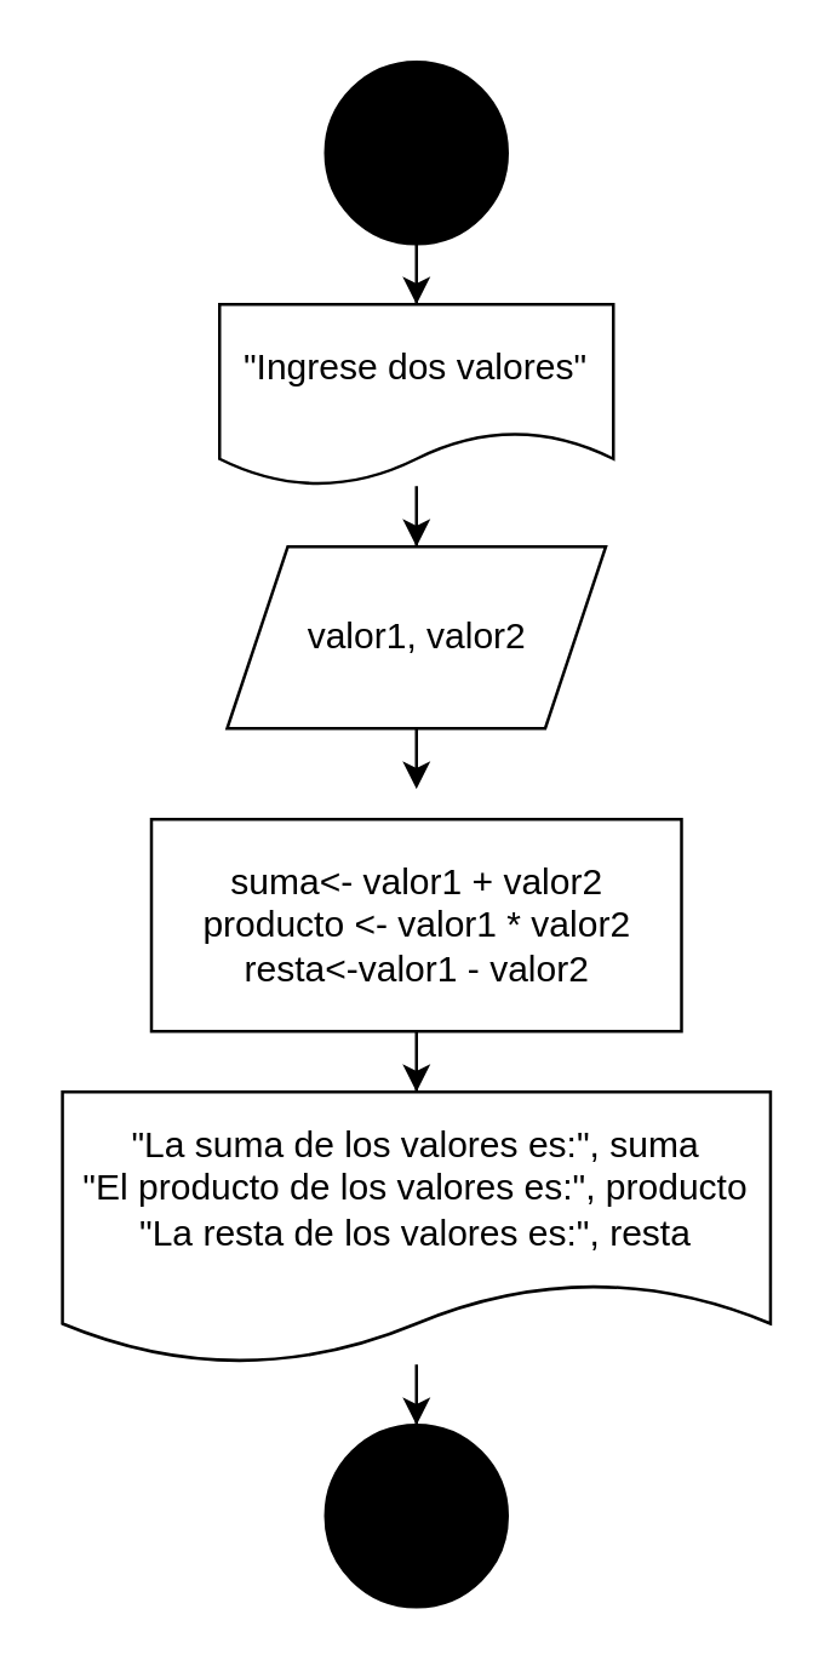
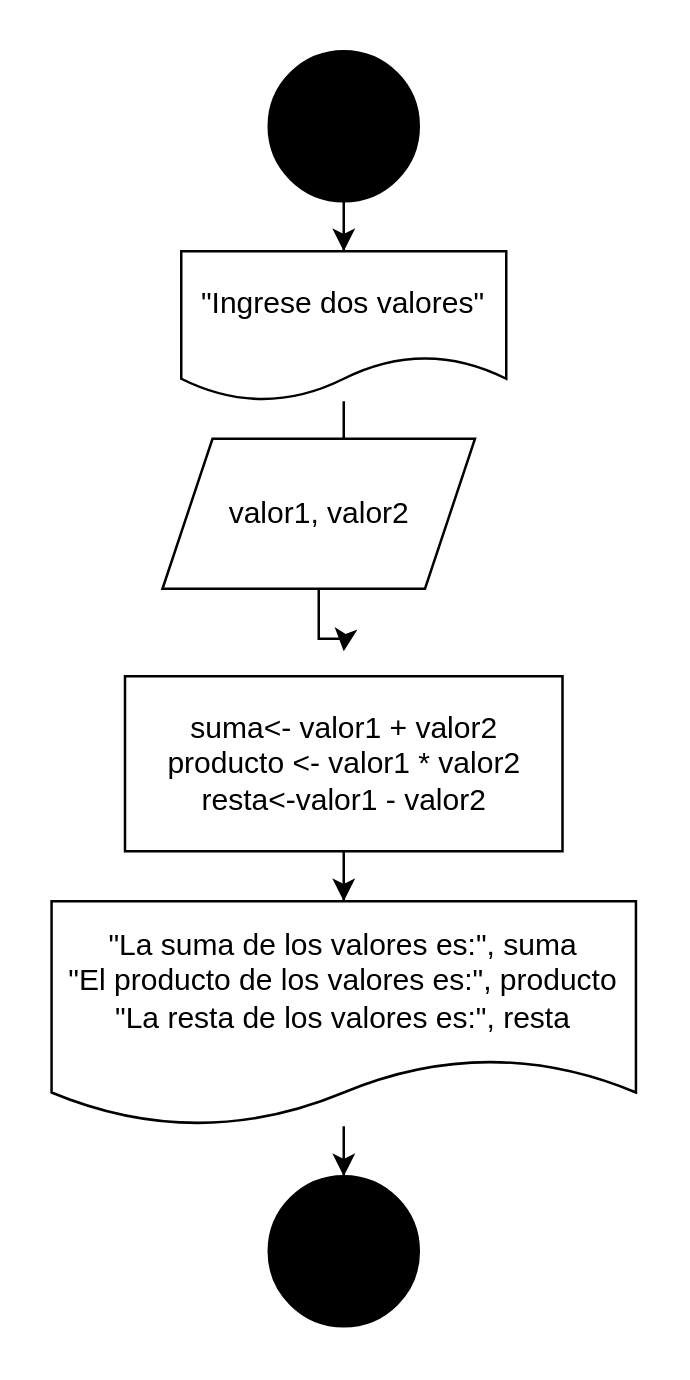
  <mxCell id="0" />
  <mxCell id="1" parent="0" />
  <mxCell id="2" style="edgeStyle=orthogonalEdgeStyle;rounded=0;orthogonalLoop=1;jettySize=auto;html=1;entryX=0.5;entryY=0;entryDx=0;entryDy=0;" edge="1" parent="1" source="3" target="5"><mxGeometry relative="1" as="geometry" /></mxCell>
  <mxCell id="3" value="" style="ellipse;whiteSpace=wrap;html=1;aspect=fixed;fillColor=#000000;" vertex="1" parent="1"><mxGeometry x="107" y="20" width="60" height="60" as="geometry" /></mxCell>
  <mxCell id="4" style="edgeStyle=orthogonalEdgeStyle;rounded=0;orthogonalLoop=1;jettySize=auto;html=1;entryX=0.5;entryY=0;entryDx=0;entryDy=0;" edge="1" parent="1" source="5" target="7"><mxGeometry relative="1" as="geometry" /></mxCell>
  <mxCell id="5" value="&quot;Ingrese dos valores&quot;" style="shape=document;whiteSpace=wrap;html=1;boundedLbl=1;" vertex="1" parent="1"><mxGeometry x="72" y="100" width="130" height="60" as="geometry" /></mxCell>
  <mxCell id="6" style="edgeStyle=orthogonalEdgeStyle;rounded=0;orthogonalLoop=1;jettySize=auto;html=1;" edge="1" parent="1" source="7"><mxGeometry relative="1" as="geometry"><mxPoint x="137" y="260" as="targetPoint" /></mxGeometry></mxCell>
- <mxCell id="7" value="valor1, valor2" style="shape=parallelogram;perimeter=parallelogramPerimeter;whiteSpace=wrap;html=1;fixedSize=1;" vertex="1" parent="1"><mxGeometry x="74.5" y="180" width="125" height="60" as="geometry" /></mxCell>
+ <mxCell id="7" value="valor1, valor2" style="shape=parallelogram;perimeter=parallelogramPerimeter;whiteSpace=wrap;html=1;fixedSize=1;" vertex="1" parent="1"><mxGeometry x="64.5" y="175" width="125" height="60" as="geometry" /></mxCell>
  <mxCell id="8" style="edgeStyle=orthogonalEdgeStyle;rounded=0;orthogonalLoop=1;jettySize=auto;html=1;entryX=0.5;entryY=0;entryDx=0;entryDy=0;" edge="1" parent="1" source="9" target="12"><mxGeometry relative="1" as="geometry" /></mxCell>
  <mxCell id="9" value="suma&amp;lt;- valor1 + valor2&lt;br&gt;producto &amp;lt;- valor1 * valor2&lt;br&gt;resta&amp;lt;-valor1 - valor2" style="rounded=0;whiteSpace=wrap;html=1;" vertex="1" parent="1"><mxGeometry x="49.5" y="270" width="175" height="70" as="geometry" /></mxCell>
  <mxCell id="10" value="" style="ellipse;whiteSpace=wrap;html=1;aspect=fixed;fillColor=#000000;" vertex="1" parent="1"><mxGeometry x="107.01" y="470" width="60" height="60" as="geometry" /></mxCell>
  <mxCell id="11" style="edgeStyle=orthogonalEdgeStyle;rounded=0;orthogonalLoop=1;jettySize=auto;html=1;entryX=0.5;entryY=0;entryDx=0;entryDy=0;" edge="1" parent="1" source="12" target="10"><mxGeometry relative="1" as="geometry" /></mxCell>
  <mxCell id="12" value="&quot;La suma de los valores es:&quot;, suma&lt;br&gt;&quot;El producto de los valores es:&quot;, producto&lt;br&gt;&quot;La resta de los valores es:&quot;, resta" style="shape=document;whiteSpace=wrap;html=1;boundedLbl=1;" vertex="1" parent="1"><mxGeometry x="20.13" y="360" width="233.75" height="90" as="geometry" /></mxCell>
